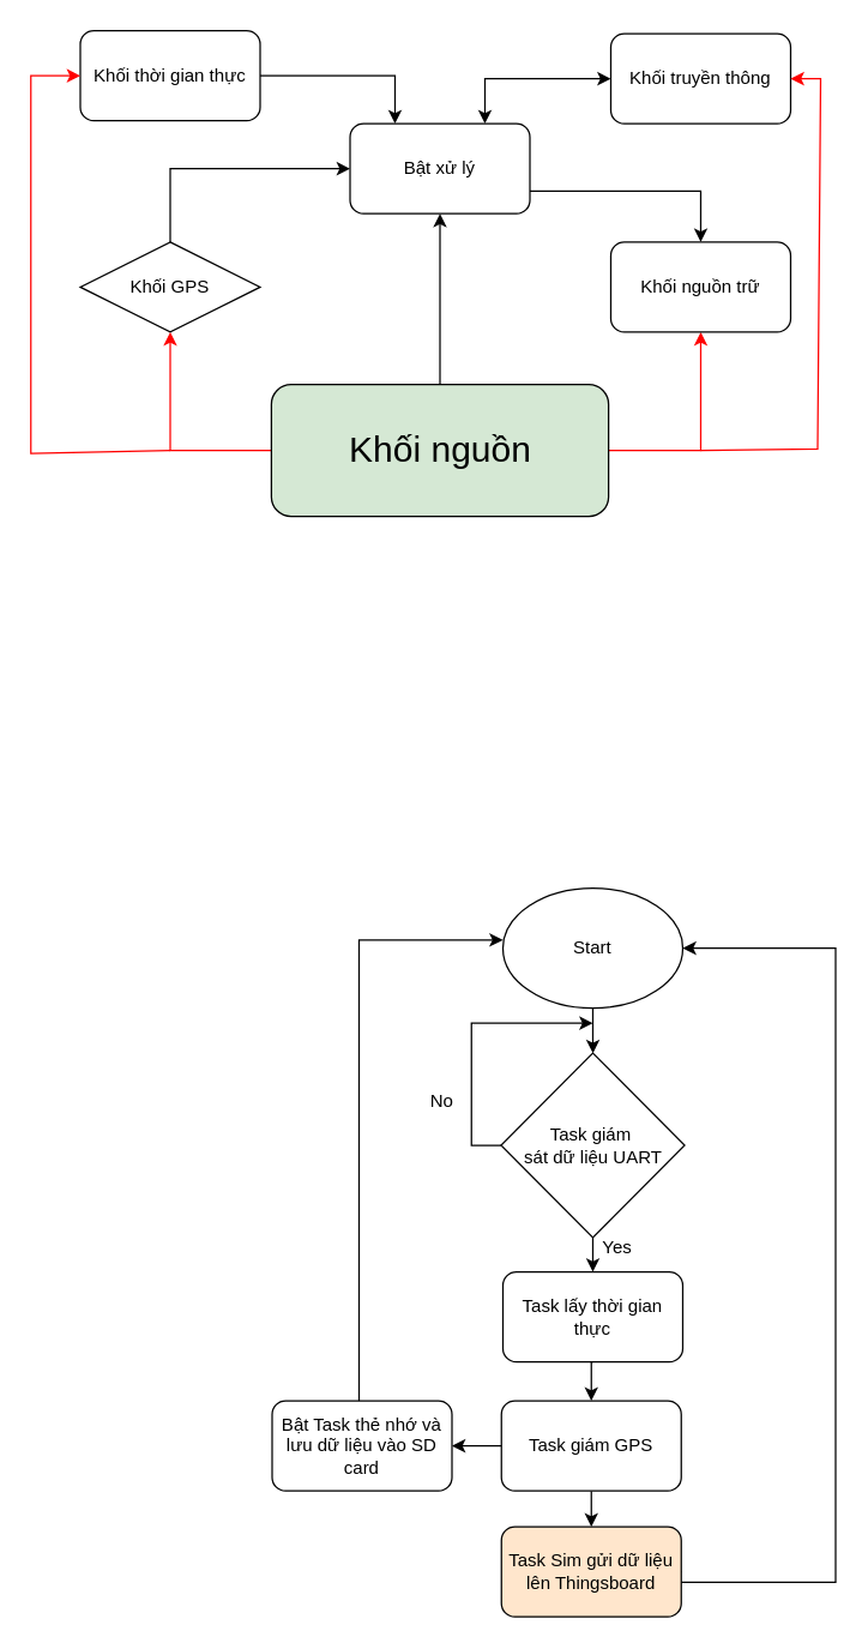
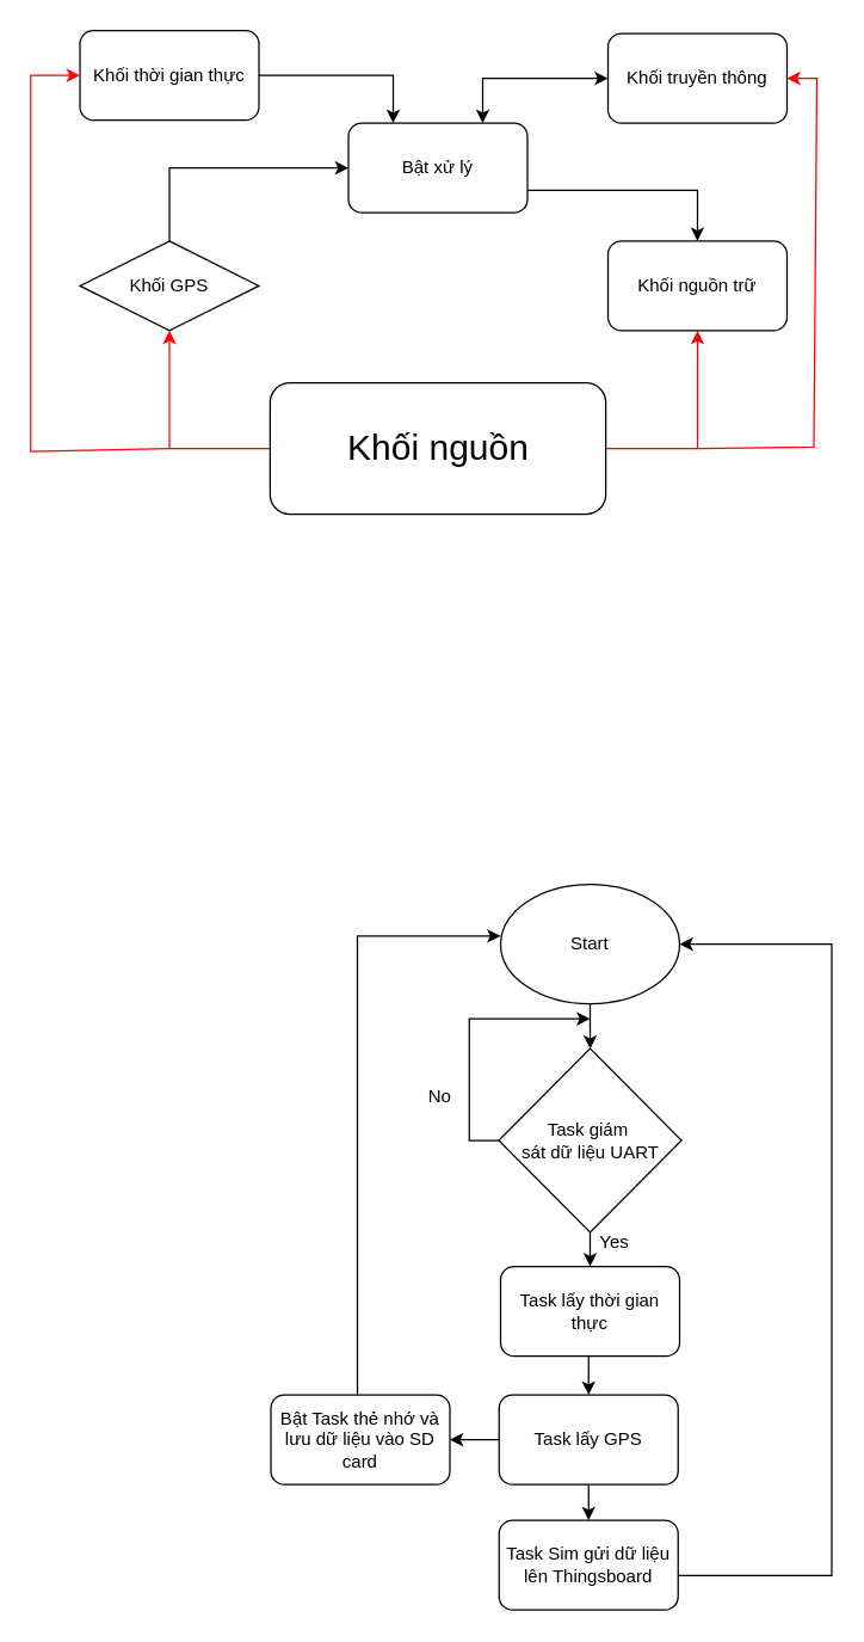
  <mxCell id="0" />
  <mxCell id="1" parent="0" />
  <mxCell id="2" style="edgeStyle=orthogonalEdgeStyle;rounded=0;orthogonalLoop=1;jettySize=auto;html=1;exitX=1;exitY=0.75;exitDx=0;exitDy=0;entryX=0.5;entryY=0;entryDx=0;entryDy=0;" edge="1" parent="1" source="3" target="13"><mxGeometry relative="1" as="geometry" /></mxCell>
  <mxCell id="3" value="Bật xử lý" style="rounded=1;whiteSpace=wrap;html=1;" vertex="1" parent="1"><mxGeometry x="233" y="82" width="120" height="60" as="geometry" /></mxCell>
  <mxCell id="4" style="edgeStyle=orthogonalEdgeStyle;rounded=0;orthogonalLoop=1;jettySize=auto;html=1;exitX=1;exitY=0.5;exitDx=0;exitDy=0;entryX=0.25;entryY=0;entryDx=0;entryDy=0;" edge="1" parent="1" source="5" target="3"><mxGeometry relative="1" as="geometry" /></mxCell>
  <mxCell id="5" value="Khối thời gian thực" style="rounded=1;whiteSpace=wrap;html=1;" vertex="1" parent="1"><mxGeometry x="53" y="20" width="120" height="60" as="geometry" /></mxCell>
- <mxCell id="6" style="edgeStyle=orthogonalEdgeStyle;rounded=0;orthogonalLoop=1;jettySize=auto;html=1;exitX=0.5;exitY=0;exitDx=0;exitDy=0;entryX=0.5;entryY=1;entryDx=0;entryDy=0;" edge="1" parent="1" source="9" target="3"><mxGeometry relative="1" as="geometry" /></mxCell>
  <mxCell id="7" style="edgeStyle=orthogonalEdgeStyle;rounded=0;orthogonalLoop=1;jettySize=auto;html=1;exitX=1;exitY=0.5;exitDx=0;exitDy=0;entryX=0.5;entryY=1;entryDx=0;entryDy=0;fillColor=#FF0000;strokeColor=#FF0000;" edge="1" parent="1" source="9" target="13"><mxGeometry relative="1" as="geometry" /></mxCell>
  <mxCell id="8" style="edgeStyle=orthogonalEdgeStyle;rounded=0;orthogonalLoop=1;jettySize=auto;html=1;exitX=0;exitY=0.5;exitDx=0;exitDy=0;entryX=0.5;entryY=1;entryDx=0;entryDy=0;strokeColor=#FF0000;" edge="1" parent="1" source="9" target="11"><mxGeometry relative="1" as="geometry" /></mxCell>
- <mxCell id="9" value="&lt;font style=&quot;font-size: 24px;&quot;&gt;Khối nguồn&lt;/font&gt;" style="rounded=1;whiteSpace=wrap;html=1;align=center;fillColor=#d5e8d4;" vertex="1" parent="1"><mxGeometry x="180.5" y="256" width="225" height="88" as="geometry" /></mxCell>
+ <mxCell id="9" value="&lt;font style=&quot;font-size: 24px;&quot;&gt;Khối nguồn&lt;/font&gt;" style="rounded=1;whiteSpace=wrap;html=1;align=center;" vertex="1" parent="1"><mxGeometry x="180.5" y="256" width="225" height="88" as="geometry" /></mxCell>
  <mxCell id="10" style="edgeStyle=orthogonalEdgeStyle;rounded=0;orthogonalLoop=1;jettySize=auto;html=1;entryX=0;entryY=0.5;entryDx=0;entryDy=0;" edge="1" parent="1" source="11" target="3"><mxGeometry relative="1" as="geometry"><mxPoint x="113" y="112" as="targetPoint" /><Array as="points"><mxPoint x="113" y="112" /></Array></mxGeometry></mxCell>
  <mxCell id="11" value="Khối GPS" style="rhombus;whiteSpace=wrap;html=1;" vertex="1" parent="1"><mxGeometry x="53" y="161" width="120" height="60" as="geometry" /></mxCell>
  <mxCell id="12" value="Khối truyền thông" style="rounded=1;whiteSpace=wrap;html=1;" vertex="1" parent="1"><mxGeometry x="407" y="22" width="120" height="60" as="geometry" /></mxCell>
  <mxCell id="13" value="Khối nguồn trữ" style="rounded=1;whiteSpace=wrap;html=1;" vertex="1" parent="1"><mxGeometry x="407" y="161" width="120" height="60" as="geometry" /></mxCell>
  <mxCell id="14" value="" style="endArrow=classic;html=1;rounded=0;entryX=1;entryY=0.5;entryDx=0;entryDy=0;strokeColor=#FF0000;" edge="1" parent="1" target="12"><mxGeometry width="50" height="50" relative="1" as="geometry"><mxPoint x="467" y="300" as="sourcePoint" /><mxPoint x="537" y="263" as="targetPoint" /><Array as="points"><mxPoint x="545" y="299" /><mxPoint x="547" y="52" /></Array></mxGeometry></mxCell>
  <mxCell id="15" value="" style="endArrow=classic;html=1;rounded=0;entryX=0;entryY=0.5;entryDx=0;entryDy=0;fillColor=#FF0000;strokeColor=#FF0000;" edge="1" parent="1" target="5"><mxGeometry width="50" height="50" relative="1" as="geometry"><mxPoint x="113" y="300" as="sourcePoint" /><mxPoint x="2" y="54" as="targetPoint" /><Array as="points"><mxPoint x="20" y="302" /><mxPoint x="20" y="50" /></Array></mxGeometry></mxCell>
  <mxCell id="16" value="" style="endArrow=classic;startArrow=classic;html=1;rounded=0;exitX=0.75;exitY=0;exitDx=0;exitDy=0;entryX=0;entryY=0.5;entryDx=0;entryDy=0;" edge="1" parent="1" source="3" target="12"><mxGeometry width="50" height="50" relative="1" as="geometry"><mxPoint x="323" y="70" as="sourcePoint" /><mxPoint x="373" y="20" as="targetPoint" /><Array as="points"><mxPoint x="323" y="52" /></Array></mxGeometry></mxCell>
  <mxCell id="17" style="edgeStyle=orthogonalEdgeStyle;rounded=0;orthogonalLoop=1;jettySize=auto;html=1;exitX=0.5;exitY=1;exitDx=0;exitDy=0;" edge="1" parent="1" source="18" target="21"><mxGeometry relative="1" as="geometry" /></mxCell>
  <mxCell id="18" value="Start" style="ellipse;whiteSpace=wrap;html=1;" vertex="1" parent="1"><mxGeometry x="335" y="592" width="120" height="80" as="geometry" /></mxCell>
  <mxCell id="19" style="edgeStyle=orthogonalEdgeStyle;rounded=0;orthogonalLoop=1;jettySize=auto;html=1;" edge="1" parent="1" source="21"><mxGeometry relative="1" as="geometry"><mxPoint x="395" y="682" as="targetPoint" /><Array as="points"><mxPoint x="314" y="764" /><mxPoint x="314" y="682" /></Array></mxGeometry></mxCell>
  <mxCell id="20" style="edgeStyle=orthogonalEdgeStyle;rounded=0;orthogonalLoop=1;jettySize=auto;html=1;exitX=0.5;exitY=1;exitDx=0;exitDy=0;entryX=0.5;entryY=0;entryDx=0;entryDy=0;" edge="1" parent="1" source="21" target="23"><mxGeometry relative="1" as="geometry" /></mxCell>
  <mxCell id="21" value="Task giám&amp;nbsp;&lt;div&gt;sát dữ liệu UART&lt;/div&gt;" style="rhombus;whiteSpace=wrap;html=1;" vertex="1" parent="1"><mxGeometry x="333.75" y="702" width="122.5" height="123" as="geometry" /></mxCell>
  <mxCell id="22" style="edgeStyle=orthogonalEdgeStyle;rounded=0;orthogonalLoop=1;jettySize=auto;html=1;exitX=0.5;exitY=1;exitDx=0;exitDy=0;entryX=0.5;entryY=0;entryDx=0;entryDy=0;" edge="1" parent="1" source="23" target="26"><mxGeometry relative="1" as="geometry" /></mxCell>
  <mxCell id="23" value="Task lấy thời gian thực" style="rounded=1;whiteSpace=wrap;html=1;" vertex="1" parent="1"><mxGeometry x="335" y="848" width="120" height="60" as="geometry" /></mxCell>
  <mxCell id="24" style="edgeStyle=orthogonalEdgeStyle;rounded=0;orthogonalLoop=1;jettySize=auto;html=1;exitX=0;exitY=0.5;exitDx=0;exitDy=0;entryX=1;entryY=0.5;entryDx=0;entryDy=0;" edge="1" parent="1" source="26" target="28"><mxGeometry relative="1" as="geometry" /></mxCell>
  <mxCell id="25" style="edgeStyle=orthogonalEdgeStyle;rounded=0;orthogonalLoop=1;jettySize=auto;html=1;exitX=0.5;exitY=1;exitDx=0;exitDy=0;entryX=0.5;entryY=0;entryDx=0;entryDy=0;" edge="1" parent="1" source="26" target="30"><mxGeometry relative="1" as="geometry" /></mxCell>
- <mxCell id="26" value="Task giám GPS" style="rounded=1;whiteSpace=wrap;html=1;" vertex="1" parent="1"><mxGeometry x="334" y="934" width="120" height="60" as="geometry" /></mxCell>
+ <mxCell id="26" value="Task lấy GPS" style="rounded=1;whiteSpace=wrap;html=1;" vertex="1" parent="1"><mxGeometry x="334" y="934" width="120" height="60" as="geometry" /></mxCell>
  <mxCell id="27" style="edgeStyle=orthogonalEdgeStyle;rounded=0;orthogonalLoop=1;jettySize=auto;html=1;entryX=0;entryY=0.432;entryDx=0;entryDy=0;entryPerimeter=0;" edge="1" parent="1" source="28" target="18"><mxGeometry relative="1" as="geometry"><mxPoint x="241" y="620.379" as="targetPoint" /><Array as="points"><mxPoint x="239" y="627" /></Array></mxGeometry></mxCell>
  <mxCell id="28" value="Bật Task thẻ nhớ và lưu dữ liệu vào SD card" style="rounded=1;whiteSpace=wrap;html=1;" vertex="1" parent="1"><mxGeometry x="181" y="934" width="120" height="60" as="geometry" /></mxCell>
  <mxCell id="29" style="edgeStyle=orthogonalEdgeStyle;rounded=0;orthogonalLoop=1;jettySize=auto;html=1;entryX=1;entryY=0.5;entryDx=0;entryDy=0;exitX=1;exitY=0.5;exitDx=0;exitDy=0;" edge="1" parent="1" source="30" target="18"><mxGeometry relative="1" as="geometry"><mxPoint x="470" y="632" as="targetPoint" /><mxPoint x="455" y="1055" as="sourcePoint" /><Array as="points"><mxPoint x="446" y="1055" /><mxPoint x="557" y="1055" /><mxPoint x="557" y="632" /></Array></mxGeometry></mxCell>
- <mxCell id="30" value="Task Sim gửi dữ liệu lên Thingsboard" style="rounded=1;whiteSpace=wrap;html=1;fillColor=#ffe6cc;" vertex="1" parent="1"><mxGeometry x="334" y="1018" width="120" height="60" as="geometry" /></mxCell>
+ <mxCell id="30" value="Task Sim gửi dữ liệu lên Thingsboard" style="rounded=1;whiteSpace=wrap;html=1;" vertex="1" parent="1"><mxGeometry x="334" y="1018" width="120" height="60" as="geometry" /></mxCell>
  <mxCell id="31" value="Yes" style="text;html=1;align=center;verticalAlign=middle;resizable=0;points=[];autosize=1;strokeColor=none;fillColor=none;" vertex="1" parent="1"><mxGeometry x="392" y="819" width="38" height="26" as="geometry" /></mxCell>
  <mxCell id="32" value="No" style="text;html=1;align=center;verticalAlign=middle;resizable=0;points=[];autosize=1;strokeColor=none;fillColor=none;" vertex="1" parent="1"><mxGeometry x="277" y="721" width="33" height="26" as="geometry" /></mxCell>
